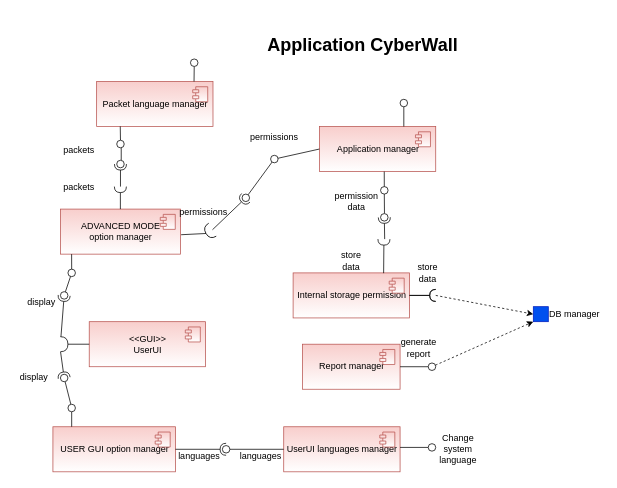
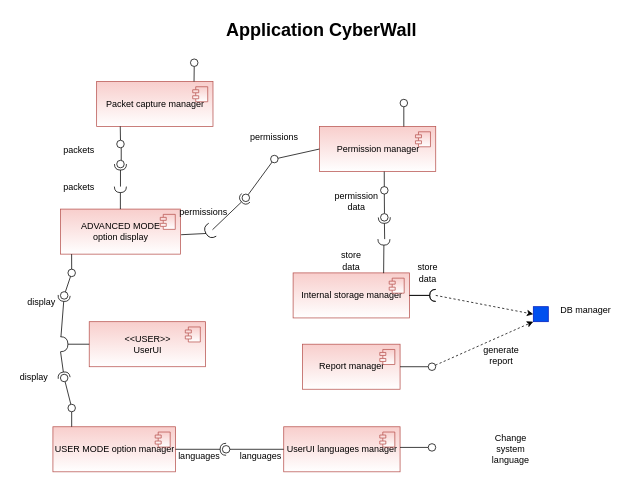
  <mxCell id="0" />
  <mxCell id="1" parent="0" />
- <mxCell id="2" value="&lt;h1&gt;Application CyberWall&lt;/h1&gt;" style="text;html=1;strokeColor=none;fillColor=none;spacing=5;spacingTop=-20;whiteSpace=wrap;overflow=hidden;rounded=0;" parent="1" vertex="1"><mxGeometry x="350.75" y="40" width="330" height="40" as="geometry" /></mxCell>
+ <mxCell id="2" value="&lt;h1&gt;Application CyberWall&lt;/h1&gt;" style="text;html=1;strokeColor=none;fillColor=none;spacing=5;spacingTop=-20;whiteSpace=wrap;overflow=hidden;rounded=0;" parent="1" vertex="1"><mxGeometry x="295.75" y="20" width="330" height="40" as="geometry" /></mxCell>
  <mxCell id="3" value="Report manager" style="html=1;dropTarget=0;fillColor=#f8cecc;strokeColor=#b85450;gradientColor=#ffffff;" parent="1" vertex="1"><mxGeometry x="402.5" y="458" width="130" height="60" as="geometry" /></mxCell>
  <mxCell id="4" value="" style="shape=module;jettyWidth=8;jettyHeight=4;fillColor=#f8cecc;strokeColor=#b85450;gradientColor=#ffffff;" parent="3" vertex="1"><mxGeometry x="1" width="20" height="20" relative="1" as="geometry"><mxPoint x="-27" y="7" as="offset" /></mxGeometry></mxCell>
- <mxCell id="5" value="&lt;span&gt;USER GUI option manager&lt;/span&gt;" style="html=1;dropTarget=0;fillColor=#f8cecc;strokeColor=#b85450;gradientColor=#ffffff;" parent="1" vertex="1"><mxGeometry x="70" y="568" width="163.25" height="60" as="geometry" /></mxCell>
+ <mxCell id="5" value="&lt;span&gt;USER MODE option manager&lt;/span&gt;" style="html=1;dropTarget=0;fillColor=#f8cecc;strokeColor=#b85450;gradientColor=#ffffff;" parent="1" vertex="1"><mxGeometry x="70" y="568" width="163.25" height="60" as="geometry" /></mxCell>
  <mxCell id="6" value="" style="shape=module;jettyWidth=8;jettyHeight=4;fillColor=#f8cecc;strokeColor=#b85450;gradientColor=#ffffff;" parent="5" vertex="1"><mxGeometry x="1" width="20" height="20" relative="1" as="geometry"><mxPoint x="-27" y="7" as="offset" /></mxGeometry></mxCell>
  <mxCell id="7" value="UserUI languages manager" style="html=1;dropTarget=0;fillColor=#f8cecc;strokeColor=#b85450;gradientColor=#ffffff;" parent="1" vertex="1"><mxGeometry x="377.5" y="568" width="155" height="60" as="geometry" /></mxCell>
  <mxCell id="8" value="" style="shape=module;jettyWidth=8;jettyHeight=4;fillColor=#f8cecc;strokeColor=#b85450;gradientColor=#ffffff;" parent="7" vertex="1"><mxGeometry x="1" width="20" height="20" relative="1" as="geometry"><mxPoint x="-27" y="7" as="offset" /></mxGeometry></mxCell>
- <mxCell id="9" value="&lt;span&gt;ADVANCED MODE &lt;br&gt;option manager&lt;/span&gt;" style="html=1;dropTarget=0;fillColor=#f8cecc;strokeColor=#b85450;gradientColor=#ffffff;" parent="1" vertex="1"><mxGeometry x="80" y="278" width="160" height="60" as="geometry" /></mxCell>
+ <mxCell id="9" value="&lt;span&gt;ADVANCED MODE &lt;br&gt;option display&lt;/span&gt;" style="html=1;dropTarget=0;fillColor=#f8cecc;strokeColor=#b85450;gradientColor=#ffffff;" parent="1" vertex="1"><mxGeometry x="80" y="278" width="160" height="60" as="geometry" /></mxCell>
  <mxCell id="10" value="" style="shape=module;jettyWidth=8;jettyHeight=4;fillColor=#f8cecc;strokeColor=#b85450;gradientColor=#ffffff;" parent="9" vertex="1"><mxGeometry x="1" width="20" height="20" relative="1" as="geometry"><mxPoint x="-27" y="7" as="offset" /></mxGeometry></mxCell>
- <mxCell id="11" value="&amp;lt;&amp;lt;GUI&amp;gt;&amp;gt;&lt;br&gt;UserUI" style="html=1;dropTarget=0;fillColor=#f8cecc;strokeColor=#b85450;gradientColor=#ffffff;" parent="1" vertex="1"><mxGeometry x="118.38" y="428" width="155" height="60" as="geometry" /></mxCell>
+ <mxCell id="11" value="&amp;lt;&amp;lt;USER&amp;gt;&amp;gt;&lt;br&gt;UserUI" style="html=1;dropTarget=0;fillColor=#f8cecc;strokeColor=#b85450;gradientColor=#ffffff;" parent="1" vertex="1"><mxGeometry x="118.38" y="428" width="155" height="60" as="geometry" /></mxCell>
  <mxCell id="12" value="" style="shape=module;jettyWidth=8;jettyHeight=4;fillColor=#f8cecc;strokeColor=#b85450;gradientColor=#ffffff;" parent="11" vertex="1"><mxGeometry x="1" width="20" height="20" relative="1" as="geometry"><mxPoint x="-27" y="7" as="offset" /></mxGeometry></mxCell>
- <mxCell id="13" value="Application manager" style="html=1;dropTarget=0;fillColor=#f8cecc;strokeColor=#b85450;gradientColor=#ffffff;" parent="1" vertex="1"><mxGeometry x="425" y="168" width="155" height="60" as="geometry" /></mxCell>
+ <mxCell id="13" value="Permission manager" style="html=1;dropTarget=0;fillColor=#f8cecc;strokeColor=#b85450;gradientColor=#ffffff;" parent="1" vertex="1"><mxGeometry x="425" y="168" width="155" height="60" as="geometry" /></mxCell>
  <mxCell id="14" value="" style="shape=module;jettyWidth=8;jettyHeight=4;fillColor=#f8cecc;strokeColor=#b85450;gradientColor=#ffffff;" parent="13" vertex="1"><mxGeometry x="1" width="20" height="20" relative="1" as="geometry"><mxPoint x="-27" y="7" as="offset" /></mxGeometry></mxCell>
- <mxCell id="15" value="Packet language manager" style="html=1;dropTarget=0;fillColor=#f8cecc;strokeColor=#b85450;gradientColor=#ffffff;" parent="1" vertex="1"><mxGeometry x="128.25" y="108" width="155" height="60" as="geometry" /></mxCell>
+ <mxCell id="15" value="Packet capture manager" style="html=1;dropTarget=0;fillColor=#f8cecc;strokeColor=#b85450;gradientColor=#ffffff;" parent="1" vertex="1"><mxGeometry x="128.25" y="108" width="155" height="60" as="geometry" /></mxCell>
  <mxCell id="16" value="" style="shape=module;jettyWidth=8;jettyHeight=4;fillColor=#f8cecc;strokeColor=#b85450;gradientColor=#ffffff;" parent="15" vertex="1"><mxGeometry x="1" width="20" height="20" relative="1" as="geometry"><mxPoint x="-27" y="7" as="offset" /></mxGeometry></mxCell>
- <mxCell id="17" value="Internal storage permission" style="html=1;dropTarget=0;fillColor=#f8cecc;strokeColor=#b85450;gradientColor=#ffffff;" parent="1" vertex="1"><mxGeometry x="390" y="363" width="155" height="60" as="geometry" /></mxCell>
+ <mxCell id="17" value="Internal storage manager" style="html=1;dropTarget=0;fillColor=#f8cecc;strokeColor=#b85450;gradientColor=#ffffff;" parent="1" vertex="1"><mxGeometry x="390" y="363" width="155" height="60" as="geometry" /></mxCell>
  <mxCell id="18" value="" style="shape=module;jettyWidth=8;jettyHeight=4;fillColor=#f8cecc;strokeColor=#b85450;gradientColor=#ffffff;" parent="17" vertex="1"><mxGeometry x="1" width="20" height="20" relative="1" as="geometry"><mxPoint x="-27" y="7" as="offset" /></mxGeometry></mxCell>
  <mxCell id="19" value="" style="rounded=0;orthogonalLoop=1;jettySize=auto;html=1;endArrow=none;endFill=0;sketch=0;sourcePerimeterSpacing=0;targetPerimeterSpacing=0;exitX=0;exitY=0.5;exitDx=0;exitDy=0;" parent="1" source="7" target="21" edge="1"><mxGeometry relative="1" as="geometry"><mxPoint x="233.25" y="598" as="sourcePoint" /></mxGeometry></mxCell>
  <mxCell id="20" value="" style="rounded=0;orthogonalLoop=1;jettySize=auto;html=1;endArrow=halfCircle;endFill=0;entryX=0.5;entryY=0.5;endSize=6;strokeWidth=1;sketch=0;exitX=1;exitY=0.5;exitDx=0;exitDy=0;" parent="1" source="5" target="21" edge="1"><mxGeometry relative="1" as="geometry"><mxPoint x="315.75" y="598" as="sourcePoint" /></mxGeometry></mxCell>
  <mxCell id="21" value="" style="ellipse;whiteSpace=wrap;html=1;align=center;aspect=fixed;resizable=0;points=[];outlineConnect=0;sketch=0;" parent="1" vertex="1"><mxGeometry x="295.75" y="593" width="10" height="10" as="geometry" /></mxCell>
  <mxCell id="22" value="" style="endArrow=none;html=1;rounded=0;entryX=1;entryY=0.5;entryDx=0;entryDy=0;entryPerimeter=0;exitX=0;exitY=0.5;exitDx=0;exitDy=0;" parent="1" source="11" target="23" edge="1"><mxGeometry width="50" height="50" relative="1" as="geometry"><mxPoint x="85.84" y="428" as="sourcePoint" /><mxPoint x="330" y="445.32" as="targetPoint" /></mxGeometry></mxCell>
  <mxCell id="23" value="" style="shape=requiredInterface;html=1;verticalLabelPosition=bottom;sketch=0;rotation=-180;direction=west;" parent="1" vertex="1"><mxGeometry x="80" y="448" width="10" height="20" as="geometry" /></mxCell>
  <mxCell id="24" value="" style="ellipse;whiteSpace=wrap;html=1;align=center;aspect=fixed;resizable=0;points=[];outlineConnect=0;sketch=0;" parent="1" vertex="1"><mxGeometry x="90" y="358" width="10" height="10" as="geometry" /></mxCell>
  <mxCell id="25" value="" style="rounded=0;orthogonalLoop=1;jettySize=auto;html=1;endArrow=none;endFill=0;sketch=0;sourcePerimeterSpacing=0;exitX=0.322;exitY=1.005;exitDx=0;exitDy=0;exitPerimeter=0;" parent="1" target="24" edge="1"><mxGeometry relative="1" as="geometry"><mxPoint x="94.91" y="338" as="sourcePoint" /><mxPoint x="95" y="377.7" as="targetPoint" /></mxGeometry></mxCell>
  <mxCell id="26" value="" style="rounded=0;orthogonalLoop=1;jettySize=auto;html=1;endArrow=none;endFill=0;sketch=0;sourcePerimeterSpacing=0;targetPerimeterSpacing=0;" parent="1" source="24" target="28" edge="1"><mxGeometry relative="1" as="geometry"><mxPoint x="220" y="393" as="sourcePoint" /></mxGeometry></mxCell>
  <mxCell id="27" value="" style="rounded=0;orthogonalLoop=1;jettySize=auto;html=1;endArrow=halfCircle;endFill=0;entryX=0.5;entryY=0.5;endSize=6;strokeWidth=1;sketch=0;exitX=0.07;exitY=0.007;exitDx=0;exitDy=0;exitPerimeter=0;" parent="1" source="23" target="28" edge="1"><mxGeometry relative="1" as="geometry"><mxPoint x="260" y="393" as="sourcePoint" /></mxGeometry></mxCell>
  <mxCell id="28" value="" style="ellipse;whiteSpace=wrap;html=1;align=center;aspect=fixed;resizable=0;points=[];outlineConnect=0;sketch=0;" parent="1" vertex="1"><mxGeometry x="80" y="388" width="10" height="10" as="geometry" /></mxCell>
  <mxCell id="29" value="" style="rounded=0;orthogonalLoop=1;jettySize=auto;html=1;endArrow=none;endFill=0;sketch=0;sourcePerimeterSpacing=0;targetPerimeterSpacing=0;" parent="1" source="33" target="31" edge="1"><mxGeometry relative="1" as="geometry"><mxPoint x="20" y="468" as="sourcePoint" /></mxGeometry></mxCell>
  <mxCell id="30" value="" style="rounded=0;orthogonalLoop=1;jettySize=auto;html=1;endArrow=halfCircle;endFill=0;entryX=0.5;entryY=0.5;endSize=6;strokeWidth=1;sketch=0;exitX=0.02;exitY=1.012;exitDx=0;exitDy=0;exitPerimeter=0;" parent="1" source="23" target="31" edge="1"><mxGeometry relative="1" as="geometry"><mxPoint x="330" y="283" as="sourcePoint" /></mxGeometry></mxCell>
  <mxCell id="31" value="" style="ellipse;whiteSpace=wrap;html=1;align=center;aspect=fixed;resizable=0;points=[];outlineConnect=0;sketch=0;" parent="1" vertex="1"><mxGeometry x="80" y="498" width="10" height="10" as="geometry" /></mxCell>
  <mxCell id="32" value="" style="rounded=0;orthogonalLoop=1;jettySize=auto;html=1;endArrow=none;endFill=0;sketch=0;sourcePerimeterSpacing=0;targetPerimeterSpacing=0;" parent="1" target="33" edge="1"><mxGeometry relative="1" as="geometry"><mxPoint x="95" y="568" as="sourcePoint" /></mxGeometry></mxCell>
  <mxCell id="33" value="" style="ellipse;whiteSpace=wrap;html=1;align=center;aspect=fixed;resizable=0;points=[];outlineConnect=0;sketch=0;" parent="1" vertex="1"><mxGeometry x="90" y="538" width="10" height="10" as="geometry" /></mxCell>
  <mxCell id="34" value="" style="endArrow=none;html=1;rounded=0;entryX=1;entryY=0.5;entryDx=0;entryDy=0;entryPerimeter=0;exitX=1.005;exitY=0.569;exitDx=0;exitDy=0;exitPerimeter=0;" parent="1" source="9" target="36" edge="1"><mxGeometry width="50" height="50" relative="1" as="geometry"><mxPoint x="295" y="288.84" as="sourcePoint" /><mxPoint x="540" y="306.16" as="targetPoint" /></mxGeometry></mxCell>
  <mxCell id="35" style="edgeStyle=orthogonalEdgeStyle;rounded=0;orthogonalLoop=1;jettySize=auto;html=1;endArrow=diamond;endFill=1;" parent="1" edge="1"><mxGeometry relative="1" as="geometry"><mxPoint x="283.143" y="308.048" as="targetPoint" /><mxPoint x="283" y="308" as="sourcePoint" /></mxGeometry></mxCell>
  <mxCell id="36" value="" style="shape=requiredInterface;html=1;verticalLabelPosition=bottom;sketch=0;rotation=-30;direction=west;" parent="1" vertex="1"><mxGeometry x="273.25" y="298" width="10" height="20" as="geometry" /></mxCell>
  <mxCell id="37" value="" style="rounded=0;orthogonalLoop=1;jettySize=auto;html=1;endArrow=none;endFill=0;sketch=0;sourcePerimeterSpacing=0;targetPerimeterSpacing=0;" parent="1" source="41" target="39" edge="1"><mxGeometry relative="1" as="geometry"><mxPoint x="351.62" y="308" as="sourcePoint" /></mxGeometry></mxCell>
  <mxCell id="38" value="" style="rounded=0;orthogonalLoop=1;jettySize=auto;html=1;endArrow=halfCircle;endFill=0;entryX=0.5;entryY=0.5;endSize=6;strokeWidth=1;sketch=0;exitX=0;exitY=0.5;exitDx=0;exitDy=0;exitPerimeter=0;" parent="1" source="36" target="39" edge="1"><mxGeometry relative="1" as="geometry"><mxPoint x="230" y="253" as="sourcePoint" /></mxGeometry></mxCell>
  <mxCell id="39" value="" style="ellipse;whiteSpace=wrap;html=1;align=center;aspect=fixed;resizable=0;points=[];outlineConnect=0;sketch=0;" parent="1" vertex="1"><mxGeometry x="322" y="258" width="10" height="10" as="geometry" /></mxCell>
  <mxCell id="40" value="" style="rounded=0;orthogonalLoop=1;jettySize=auto;html=1;endArrow=none;endFill=0;sketch=0;sourcePerimeterSpacing=0;targetPerimeterSpacing=0;exitX=0;exitY=0.5;exitDx=0;exitDy=0;" parent="1" source="13" target="41" edge="1"><mxGeometry relative="1" as="geometry"><mxPoint x="355" y="333" as="sourcePoint" /></mxGeometry></mxCell>
  <mxCell id="41" value="" style="ellipse;whiteSpace=wrap;html=1;align=center;aspect=fixed;resizable=0;points=[];outlineConnect=0;sketch=0;" parent="1" vertex="1"><mxGeometry x="360" y="206.32" width="10" height="10" as="geometry" /></mxCell>
  <mxCell id="42" value="" style="rounded=0;orthogonalLoop=1;jettySize=auto;html=1;endArrow=halfCircle;endFill=0;endSize=6;strokeWidth=1;sketch=0;exitX=1;exitY=0.5;exitDx=0;exitDy=0;" parent="1" source="17" edge="1"><mxGeometry relative="1" as="geometry"><mxPoint x="574.445" y="427.58" as="sourcePoint" /><mxPoint x="580" y="393" as="targetPoint" /></mxGeometry></mxCell>
  <mxCell id="43" value="" style="endArrow=classic;html=1;rounded=0;dashed=1;entryX=0;entryY=0.5;entryDx=0;entryDy=0;" parent="1" target="79" edge="1"><mxGeometry width="50" height="50" relative="1" as="geometry"><mxPoint x="580" y="393" as="sourcePoint" /><mxPoint x="660" y="393" as="targetPoint" /></mxGeometry></mxCell>
  <mxCell id="44" value="" style="rounded=0;orthogonalLoop=1;jettySize=auto;html=1;endArrow=none;endFill=0;sketch=0;sourcePerimeterSpacing=0;targetPerimeterSpacing=0;exitX=1;exitY=0.5;exitDx=0;exitDy=0;" parent="1" source="3" target="45" edge="1"><mxGeometry relative="1" as="geometry"><mxPoint x="610" y="473" as="sourcePoint" /><mxPoint x="565" y="472.7" as="targetPoint" /></mxGeometry></mxCell>
  <mxCell id="45" value="" style="ellipse;whiteSpace=wrap;html=1;align=center;aspect=fixed;resizable=0;points=[];outlineConnect=0;sketch=0;" parent="1" vertex="1"><mxGeometry x="570" y="483" width="10" height="10" as="geometry" /></mxCell>
  <mxCell id="46" value="store data" style="text;html=1;strokeColor=none;fillColor=none;align=center;verticalAlign=middle;whiteSpace=wrap;rounded=0;" parent="1" vertex="1"><mxGeometry x="545" y="343" width="48.75" height="40" as="geometry" /></mxCell>
  <mxCell id="47" value="permission data" style="text;html=1;strokeColor=none;fillColor=none;align=center;verticalAlign=middle;whiteSpace=wrap;rounded=0;" parent="1" vertex="1"><mxGeometry x="449.5" y="248" width="48.75" height="40" as="geometry" /></mxCell>
  <mxCell id="48" value="store data" style="text;html=1;strokeColor=none;fillColor=none;align=center;verticalAlign=middle;whiteSpace=wrap;rounded=0;" parent="1" vertex="1"><mxGeometry x="443.13" y="326.7" width="48.75" height="40" as="geometry" /></mxCell>
  <mxCell id="49" value="" style="rounded=0;orthogonalLoop=1;jettySize=auto;html=1;endArrow=none;endFill=0;sketch=0;sourcePerimeterSpacing=0;targetPerimeterSpacing=0;exitX=0.5;exitY=0;exitDx=0;exitDy=0;" parent="1" target="50" edge="1"><mxGeometry relative="1" as="geometry"><mxPoint x="537.5" y="168" as="sourcePoint" /><mxPoint x="540" y="122.7" as="targetPoint" /></mxGeometry></mxCell>
  <mxCell id="50" value="" style="ellipse;whiteSpace=wrap;html=1;align=center;aspect=fixed;resizable=0;points=[];outlineConnect=0;sketch=0;" parent="1" vertex="1"><mxGeometry x="532.5" y="131.7" width="10" height="10" as="geometry" /></mxCell>
  <mxCell id="51" value="display" style="text;align=center;fontStyle=0;verticalAlign=middle;spacingLeft=3;spacingRight=3;strokeColor=none;rotatable=0;points=[[0,0.5],[1,0.5]];portConstraint=eastwest;" parent="1" vertex="1"><mxGeometry x="30" y="388" width="50" height="26" as="geometry" /></mxCell>
  <mxCell id="52" value="display" style="text;align=center;fontStyle=0;verticalAlign=middle;spacingLeft=3;spacingRight=3;strokeColor=none;rotatable=0;points=[[0,0.5],[1,0.5]];portConstraint=eastwest;" parent="1" vertex="1"><mxGeometry x="20" y="488" width="50" height="26" as="geometry" /></mxCell>
  <mxCell id="53" value="languages" style="text;align=center;fontStyle=0;verticalAlign=middle;spacingLeft=3;spacingRight=3;strokeColor=none;rotatable=0;points=[[0,0.5],[1,0.5]];portConstraint=eastwest;" parent="1" vertex="1"><mxGeometry x="240" y="593" width="50" height="26" as="geometry" /></mxCell>
  <mxCell id="54" value="languages" style="text;align=center;fontStyle=0;verticalAlign=middle;spacingLeft=3;spacingRight=3;strokeColor=none;rotatable=0;points=[[0,0.5],[1,0.5]];portConstraint=eastwest;" parent="1" vertex="1"><mxGeometry x="322" y="593" width="50" height="26" as="geometry" /></mxCell>
  <mxCell id="55" value="" style="rounded=0;orthogonalLoop=1;jettySize=auto;html=1;endArrow=none;endFill=0;sketch=0;sourcePerimeterSpacing=0;targetPerimeterSpacing=0;" parent="1" target="56" edge="1"><mxGeometry relative="1" as="geometry"><mxPoint x="258" y="108" as="sourcePoint" /><mxPoint x="227" y="-8.38" as="targetPoint" /></mxGeometry></mxCell>
  <mxCell id="56" value="" style="ellipse;whiteSpace=wrap;html=1;align=center;aspect=fixed;resizable=0;points=[];outlineConnect=0;sketch=0;" parent="1" vertex="1"><mxGeometry x="253.25" y="78" width="10" height="10" as="geometry" /></mxCell>
  <mxCell id="57" value="" style="rounded=0;orthogonalLoop=1;jettySize=auto;html=1;endArrow=none;endFill=0;sketch=0;sourcePerimeterSpacing=0;targetPerimeterSpacing=0;exitX=1;exitY=0.5;exitDx=0;exitDy=0;" parent="1" target="58" edge="1"><mxGeometry relative="1" as="geometry"><mxPoint x="532.5" y="595.5" as="sourcePoint" /><mxPoint x="565" y="580.2" as="targetPoint" /></mxGeometry></mxCell>
  <mxCell id="58" value="" style="ellipse;whiteSpace=wrap;html=1;align=center;aspect=fixed;resizable=0;points=[];outlineConnect=0;sketch=0;" parent="1" vertex="1"><mxGeometry x="570" y="590.5" width="10" height="10" as="geometry" /></mxCell>
- <mxCell id="59" value="Change system language" style="text;html=1;strokeColor=none;fillColor=none;align=center;verticalAlign=middle;whiteSpace=wrap;rounded=0;" parent="1" vertex="1"><mxGeometry x="580" y="580.5" width="60" height="35" as="geometry" /></mxCell>
+ <mxCell id="59" value="Change system language" style="text;html=1;strokeColor=none;fillColor=none;align=center;verticalAlign=middle;whiteSpace=wrap;rounded=0;" parent="1" vertex="1"><mxGeometry x="650" y="580.5" width="60" height="35" as="geometry" /></mxCell>
  <mxCell id="60" value="packets" style="text;align=center;fontStyle=0;verticalAlign=middle;spacingLeft=3;spacingRight=3;strokeColor=none;rotatable=0;points=[[0,0.5],[1,0.5]];portConstraint=eastwest;" parent="1" vertex="1"><mxGeometry x="80" y="186.32" width="50" height="26" as="geometry" /></mxCell>
  <mxCell id="61" value="permissions" style="text;align=center;fontStyle=0;verticalAlign=middle;spacingLeft=3;spacingRight=3;strokeColor=none;rotatable=0;points=[[0,0.5],[1,0.5]];portConstraint=eastwest;" parent="1" vertex="1"><mxGeometry x="245.75" y="268" width="50" height="26" as="geometry" /></mxCell>
  <mxCell id="62" value="packets" style="text;align=center;fontStyle=0;verticalAlign=middle;spacingLeft=3;spacingRight=3;strokeColor=none;rotatable=0;points=[[0,0.5],[1,0.5]];portConstraint=eastwest;" parent="1" vertex="1"><mxGeometry x="80" y="235" width="50" height="26" as="geometry" /></mxCell>
  <mxCell id="63" value="permissions" style="text;align=center;fontStyle=0;verticalAlign=middle;spacingLeft=3;spacingRight=3;strokeColor=none;rotatable=0;points=[[0,0.5],[1,0.5]];portConstraint=eastwest;" parent="1" vertex="1"><mxGeometry x="340" y="168" width="50" height="26" as="geometry" /></mxCell>
  <mxCell id="64" value="" style="rounded=0;orthogonalLoop=1;jettySize=auto;html=1;endArrow=none;endFill=0;sketch=0;sourcePerimeterSpacing=0;targetPerimeterSpacing=0;" parent="1" edge="1"><mxGeometry relative="1" as="geometry"><mxPoint x="161" y="196.32" as="sourcePoint" /><mxPoint x="161" y="213" as="targetPoint" /></mxGeometry></mxCell>
  <mxCell id="65" value="" style="rounded=0;orthogonalLoop=1;jettySize=auto;html=1;endArrow=halfCircle;endFill=0;entryX=0.5;entryY=0.5;endSize=6;strokeWidth=1;sketch=0;exitX=0.5;exitY=0;exitDx=0;exitDy=0;" parent="1" target="66" edge="1"><mxGeometry relative="1" as="geometry"><mxPoint x="160" y="248" as="sourcePoint" /></mxGeometry></mxCell>
  <mxCell id="66" value="" style="ellipse;whiteSpace=wrap;html=1;align=center;aspect=fixed;resizable=0;points=[];outlineConnect=0;sketch=0;" parent="1" vertex="1"><mxGeometry x="155" y="213" width="10" height="10" as="geometry" /></mxCell>
  <mxCell id="67" value="" style="rounded=0;orthogonalLoop=1;jettySize=auto;html=1;endArrow=halfCircle;endFill=0;entryX=0.5;entryY=0.5;endSize=6;strokeWidth=1;sketch=0;exitX=0.5;exitY=0;exitDx=0;exitDy=0;" parent="1" edge="1"><mxGeometry relative="1" as="geometry"><mxPoint x="159.88" y="278" as="sourcePoint" /><mxPoint x="159.88" y="248" as="targetPoint" /></mxGeometry></mxCell>
  <mxCell id="68" value="" style="rounded=0;orthogonalLoop=1;jettySize=auto;html=1;endArrow=none;endFill=0;sketch=0;sourcePerimeterSpacing=0;targetPerimeterSpacing=0;exitX=0.203;exitY=0.996;exitDx=0;exitDy=0;exitPerimeter=0;" parent="1" source="15" target="69" edge="1"><mxGeometry relative="1" as="geometry"><mxPoint x="160" y="169" as="sourcePoint" /></mxGeometry></mxCell>
  <mxCell id="69" value="" style="ellipse;whiteSpace=wrap;html=1;align=center;aspect=fixed;resizable=0;points=[];outlineConnect=0;sketch=0;" parent="1" vertex="1"><mxGeometry x="155" y="186.32" width="10" height="10" as="geometry" /></mxCell>
  <mxCell id="70" value="" style="rounded=0;orthogonalLoop=1;jettySize=auto;html=1;endArrow=halfCircle;endFill=0;endSize=6;strokeWidth=1;sketch=0;exitX=1;exitY=0.5;exitDx=0;exitDy=0;" parent="1" edge="1"><mxGeometry relative="1" as="geometry"><mxPoint x="545" y="393" as="sourcePoint" /><mxPoint x="580" y="393" as="targetPoint" /></mxGeometry></mxCell>
  <mxCell id="71" value="" style="endArrow=classic;html=1;rounded=0;dashed=1;entryX=0;entryY=1;entryDx=0;entryDy=0;" parent="1" source="45" target="79" edge="1"><mxGeometry width="50" height="50" relative="1" as="geometry"><mxPoint x="585.91" y="487.053" as="sourcePoint" /><mxPoint x="736" y="458" as="targetPoint" /></mxGeometry></mxCell>
- <mxCell id="72" value="generate&lt;br&gt;report" style="text;html=1;strokeColor=none;fillColor=none;align=center;verticalAlign=middle;whiteSpace=wrap;rounded=0;" parent="1" vertex="1"><mxGeometry x="532.5" y="443" width="48.75" height="40" as="geometry" /></mxCell>
+ <mxCell id="72" value="generate&lt;br&gt;report" style="text;html=1;strokeColor=none;fillColor=none;align=center;verticalAlign=middle;whiteSpace=wrap;rounded=0;" parent="1" vertex="1"><mxGeometry x="642.5" y="453" width="48.75" height="40" as="geometry" /></mxCell>
  <mxCell id="73" value="" style="rounded=0;orthogonalLoop=1;jettySize=auto;html=1;endArrow=none;endFill=0;sketch=0;sourcePerimeterSpacing=0;targetPerimeterSpacing=0;" parent="1" source="77" edge="1"><mxGeometry relative="1" as="geometry"><mxPoint x="513" y="258" as="sourcePoint" /><mxPoint x="511.716" y="284.005" as="targetPoint" /></mxGeometry></mxCell>
  <mxCell id="74" value="" style="rounded=0;orthogonalLoop=1;jettySize=auto;html=1;endArrow=halfCircle;endFill=0;entryX=0.5;entryY=0.5;endSize=6;strokeWidth=1;sketch=0;" parent="1" edge="1"><mxGeometry relative="1" as="geometry"><mxPoint x="512" y="318" as="sourcePoint" /><mxPoint x="511.5" y="289" as="targetPoint" /></mxGeometry></mxCell>
  <mxCell id="75" value="" style="ellipse;whiteSpace=wrap;html=1;align=center;aspect=fixed;resizable=0;points=[];outlineConnect=0;sketch=0;" parent="1" vertex="1"><mxGeometry x="506.5" y="284" width="10" height="10" as="geometry" /></mxCell>
  <mxCell id="76" value="" style="rounded=0;orthogonalLoop=1;jettySize=auto;html=1;endArrow=halfCircle;endFill=0;endSize=6;strokeWidth=1;sketch=0;exitX=0.778;exitY=0.006;exitDx=0;exitDy=0;exitPerimeter=0;" parent="1" source="17" edge="1"><mxGeometry relative="1" as="geometry"><mxPoint x="523" y="328" as="sourcePoint" /><mxPoint x="511" y="318" as="targetPoint" /></mxGeometry></mxCell>
  <mxCell id="77" value="" style="ellipse;whiteSpace=wrap;html=1;align=center;aspect=fixed;resizable=0;points=[];outlineConnect=0;sketch=0;" parent="1" vertex="1"><mxGeometry x="506.5" y="248" width="10" height="10" as="geometry" /></mxCell>
  <mxCell id="78" value="" style="rounded=0;orthogonalLoop=1;jettySize=auto;html=1;endArrow=none;endFill=0;sketch=0;sourcePerimeterSpacing=0;exitX=0.322;exitY=1.005;exitDx=0;exitDy=0;exitPerimeter=0;" parent="1" target="77" edge="1"><mxGeometry relative="1" as="geometry"><mxPoint x="511.41" y="228" as="sourcePoint" /><mxPoint x="511.5" y="267.7" as="targetPoint" /></mxGeometry></mxCell>
  <mxCell id="79" value="" style="whiteSpace=wrap;html=1;aspect=fixed;fillColor=#0050ef;strokeColor=#001DBC;fontColor=#ffffff;" parent="1" vertex="1"><mxGeometry x="710" y="408" width="20" height="20" as="geometry" /></mxCell>
- <mxCell id="80" value="&lt;span&gt;DB manager&lt;/span&gt;" style="text;html=1;strokeColor=none;fillColor=none;align=center;verticalAlign=middle;whiteSpace=wrap;rounded=0;" parent="1" vertex="1"><mxGeometry x="730" y="403" width="70" height="30" as="geometry" /></mxCell>
+ <mxCell id="80" value="&lt;span&gt;DB manager&lt;/span&gt;" style="text;html=1;strokeColor=none;fillColor=none;align=center;verticalAlign=middle;whiteSpace=wrap;rounded=0;" parent="1" vertex="1"><mxGeometry x="745" y="398" width="70" height="30" as="geometry" /></mxCell>
